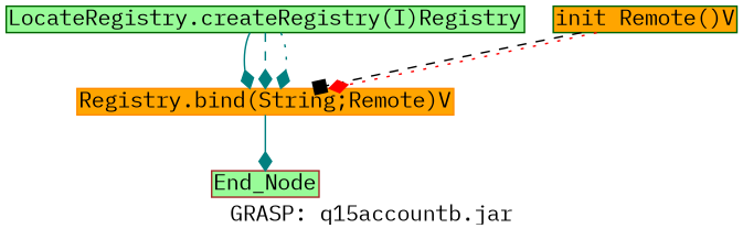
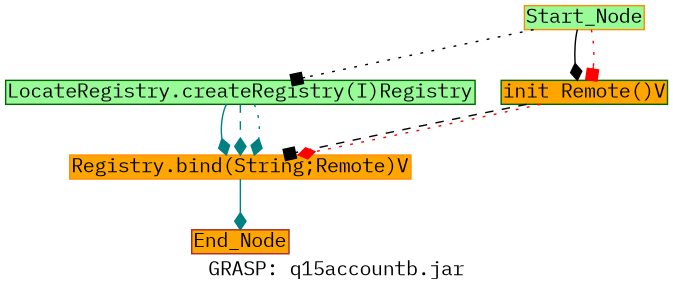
  digraph {
    fontname="IBM Plex Mono"
    label="GRASP: q15accountb.jar"
    node [color=darkorange fillcolor=palegreen fontname="IBM Plex Mono" margin=0.02 shape=box style=filled]
    edge [arrowhead=diamond color=teal fontname="IBM Plex Mono" style=dotted]
+   Start_Node [height=0 width=0]
    "LocateRegistry.createRegistry(I)Registry" [color=darkgreen height=0 width=0]
    "init Remote()V" [color=darkgreen fillcolor=orange height=0 width=0]
    "Registry.bind(String;Remote)V" [fillcolor=orange height=0 width=0]
-   End_Node [color=brown height=0 width=0]
+   End_Node [color=brown fillcolor=orange height=0 width=0]
+   Start_Node -> "LocateRegistry.createRegistry(I)Registry" [arrowhead=box color=black]
+   Start_Node -> "init Remote()V" [color=black style=solid]
+   Start_Node -> "init Remote()V" [arrowhead=box color=red]
    "LocateRegistry.createRegistry(I)Registry" -> "Registry.bind(String;Remote)V" [style=solid]
    "LocateRegistry.createRegistry(I)Registry" -> "Registry.bind(String;Remote)V" [style=dashed]
    "LocateRegistry.createRegistry(I)Registry" -> "Registry.bind(String;Remote)V"
    "init Remote()V" -> "Registry.bind(String;Remote)V" [arrowhead=box color=black style=dashed]
    "init Remote()V" -> "Registry.bind(String;Remote)V" [color=red]
    "Registry.bind(String;Remote)V" -> End_Node [style=solid]
  }
